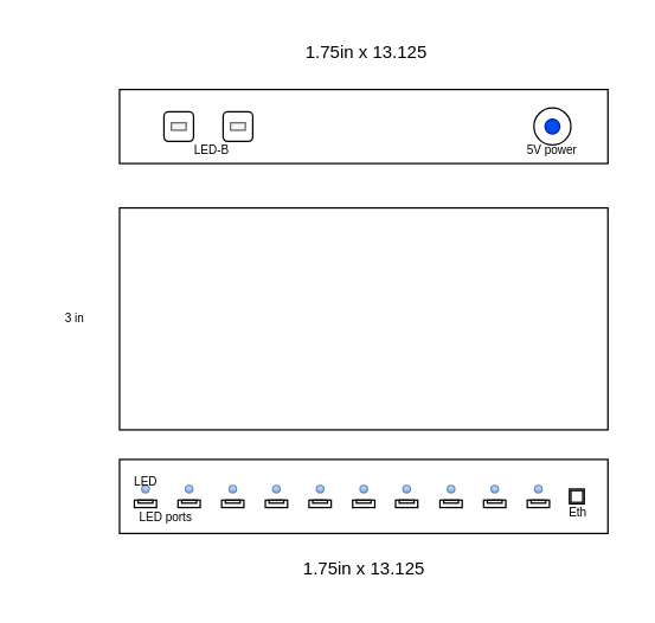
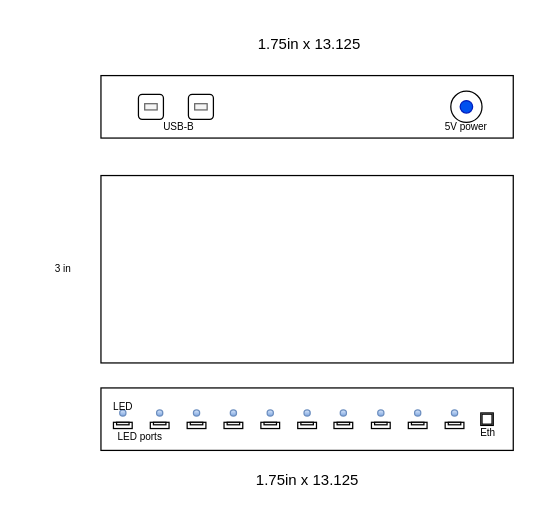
  <mxCell id="0" />
  <mxCell id="1" parent="0" />
  <mxCell id="2" value="" style="rounded=0;whiteSpace=wrap;html=1;" vertex="1" parent="1"><mxGeometry x="80" y="60" width="330" height="50" as="geometry" /></mxCell>
  <mxCell id="3" value="1.75in x 13.125" style="text;html=1;strokeColor=none;fillColor=none;align=center;verticalAlign=middle;whiteSpace=wrap;rounded=0;" vertex="1" parent="1"><mxGeometry x="177" y="20" width="140" height="30" as="geometry" /></mxCell>
  <mxCell id="4" value="" style="rounded=0;whiteSpace=wrap;html=1;" vertex="1" parent="1"><mxGeometry x="80" y="310" width="330" height="50" as="geometry" /></mxCell>
  <mxCell id="5" value="1.75in x 13.125" style="text;html=1;strokeColor=none;fillColor=none;align=center;verticalAlign=middle;whiteSpace=wrap;rounded=0;" vertex="1" parent="1"><mxGeometry x="177.5" y="369" width="135" height="30" as="geometry" /></mxCell>
  <mxCell id="6" value="" style="rounded=0;whiteSpace=wrap;html=1;" vertex="1" parent="1"><mxGeometry x="80" y="140" width="330" height="150" as="geometry" /></mxCell>
  <mxCell id="7" value="" style="rounded=1;whiteSpace=wrap;html=1;" vertex="1" parent="1"><mxGeometry x="110" y="75" width="20" height="20" as="geometry" /></mxCell>
  <mxCell id="8" value="" style="rounded=0;whiteSpace=wrap;html=1;fillColor=#f5f5f5;fontColor=#333333;strokeColor=#666666;" vertex="1" parent="1"><mxGeometry x="115" y="82.5" width="10" height="5" as="geometry" /></mxCell>
  <mxCell id="9" value="" style="rounded=1;whiteSpace=wrap;html=1;" vertex="1" parent="1"><mxGeometry x="150" y="75" width="20" height="20" as="geometry" /></mxCell>
  <mxCell id="10" value="" style="rounded=0;whiteSpace=wrap;html=1;fillColor=#f5f5f5;fontColor=#333333;strokeColor=#666666;" vertex="1" parent="1"><mxGeometry x="155" y="82.5" width="10" height="5" as="geometry" /></mxCell>
  <mxCell id="11" value="" style="ellipse;whiteSpace=wrap;html=1;aspect=fixed;" vertex="1" parent="1"><mxGeometry x="360" y="72.5" width="25" height="25" as="geometry" /></mxCell>
  <mxCell id="12" value="" style="ellipse;whiteSpace=wrap;html=1;aspect=fixed;fillColor=#0050ef;fontColor=#ffffff;strokeColor=#001DBC;" vertex="1" parent="1"><mxGeometry x="367.5" y="80" width="10" height="10" as="geometry" /></mxCell>
- <mxCell id="13" value="&lt;font style=&quot;font-size: 8px;&quot;&gt;LED-B&lt;/font&gt;" style="text;html=1;strokeColor=none;fillColor=none;align=center;verticalAlign=middle;whiteSpace=wrap;rounded=0;" vertex="1" parent="1"><mxGeometry x="120" y="90" width="45" height="20" as="geometry" /></mxCell>
+ <mxCell id="13" value="&lt;font style=&quot;font-size: 8px;&quot;&gt;USB-B&lt;/font&gt;" style="text;html=1;strokeColor=none;fillColor=none;align=center;verticalAlign=middle;whiteSpace=wrap;rounded=0;" vertex="1" parent="1"><mxGeometry x="120" y="90" width="45" height="20" as="geometry" /></mxCell>
  <mxCell id="14" value="&lt;font style=&quot;font-size: 8px;&quot;&gt;5V power&lt;/font&gt;" style="text;html=1;strokeColor=none;fillColor=none;align=center;verticalAlign=middle;whiteSpace=wrap;rounded=0;" vertex="1" parent="1"><mxGeometry x="350" y="90" width="45" height="20" as="geometry" /></mxCell>
  <mxCell id="15" value="LED ports" style="text;html=1;strokeColor=none;fillColor=none;align=center;verticalAlign=middle;whiteSpace=wrap;rounded=0;strokeWidth=1;fontSize=8;" vertex="1" parent="1"><mxGeometry x="90" y="339" width="43" height="19" as="geometry" /></mxCell>
  <mxCell id="16" value="" style="rounded=0;whiteSpace=wrap;html=1;strokeWidth=1;fontSize=8;fillColor=#f0f0f0;gradientColor=none;" vertex="1" parent="1"><mxGeometry x="384" y="330" width="10" height="10" as="geometry" /></mxCell>
  <mxCell id="17" value="" style="rounded=0;whiteSpace=wrap;html=1;strokeWidth=1;fontSize=8;" vertex="1" parent="1"><mxGeometry x="385" y="331" width="8" height="8" as="geometry" /></mxCell>
  <mxCell id="18" value="" style="group" vertex="1" connectable="0" parent="1"><mxGeometry x="90" y="327.5" width="280.5" height="15" as="geometry" /></mxCell>
  <mxCell id="19" value="" style="rounded=0;whiteSpace=wrap;html=1;fontSize=8;strokeWidth=1;container=0;" vertex="1" parent="18"><mxGeometry y="10" width="15" height="5" as="geometry" /></mxCell>
  <mxCell id="20" value="" style="rounded=0;whiteSpace=wrap;html=1;strokeWidth=1;fontSize=8;fillColor=#f0f0f0;gradientColor=none;container=0;" vertex="1" parent="18"><mxGeometry x="2.5" y="10" width="10" height="2" as="geometry" /></mxCell>
  <mxCell id="21" value="" style="ellipse;whiteSpace=wrap;html=1;aspect=fixed;strokeWidth=1;fontSize=8;fillColor=#dae8fc;gradientColor=#7ea6e0;strokeColor=#6c8ebf;container=0;" vertex="1" parent="18"><mxGeometry x="5" width="5" height="5" as="geometry" /></mxCell>
  <mxCell id="22" value="" style="rounded=0;whiteSpace=wrap;html=1;fontSize=8;strokeWidth=1;container=0;" vertex="1" parent="18"><mxGeometry x="29.5" y="10" width="15" height="5" as="geometry" /></mxCell>
  <mxCell id="23" value="" style="rounded=0;whiteSpace=wrap;html=1;strokeWidth=1;fontSize=8;fillColor=#f0f0f0;gradientColor=none;container=0;" vertex="1" parent="18"><mxGeometry x="32" y="10" width="10" height="2" as="geometry" /></mxCell>
  <mxCell id="24" value="" style="ellipse;whiteSpace=wrap;html=1;aspect=fixed;strokeWidth=1;fontSize=8;fillColor=#dae8fc;gradientColor=#7ea6e0;strokeColor=#6c8ebf;container=0;" vertex="1" parent="18"><mxGeometry x="34.5" width="5" height="5" as="geometry" /></mxCell>
  <mxCell id="25" value="" style="rounded=0;whiteSpace=wrap;html=1;fontSize=8;strokeWidth=1;container=0;" vertex="1" parent="18"><mxGeometry x="59" y="10" width="15" height="5" as="geometry" /></mxCell>
  <mxCell id="26" value="" style="rounded=0;whiteSpace=wrap;html=1;strokeWidth=1;fontSize=8;fillColor=#f0f0f0;gradientColor=none;container=0;" vertex="1" parent="18"><mxGeometry x="61.5" y="10" width="10" height="2" as="geometry" /></mxCell>
  <mxCell id="27" value="" style="ellipse;whiteSpace=wrap;html=1;aspect=fixed;strokeWidth=1;fontSize=8;fillColor=#dae8fc;gradientColor=#7ea6e0;strokeColor=#6c8ebf;container=0;" vertex="1" parent="18"><mxGeometry x="64" width="5" height="5" as="geometry" /></mxCell>
  <mxCell id="28" value="" style="rounded=0;whiteSpace=wrap;html=1;fontSize=8;strokeWidth=1;container=0;" vertex="1" parent="18"><mxGeometry x="88.5" y="10" width="15" height="5" as="geometry" /></mxCell>
  <mxCell id="29" value="" style="rounded=0;whiteSpace=wrap;html=1;strokeWidth=1;fontSize=8;fillColor=#f0f0f0;gradientColor=none;container=0;" vertex="1" parent="18"><mxGeometry x="91" y="10" width="10" height="2" as="geometry" /></mxCell>
  <mxCell id="30" value="" style="ellipse;whiteSpace=wrap;html=1;aspect=fixed;strokeWidth=1;fontSize=8;fillColor=#dae8fc;gradientColor=#7ea6e0;strokeColor=#6c8ebf;container=0;" vertex="1" parent="18"><mxGeometry x="93.5" width="5" height="5" as="geometry" /></mxCell>
  <mxCell id="31" value="" style="rounded=0;whiteSpace=wrap;html=1;fontSize=8;strokeWidth=1;container=0;" vertex="1" parent="18"><mxGeometry x="118" y="10" width="15" height="5" as="geometry" /></mxCell>
  <mxCell id="32" value="" style="rounded=0;whiteSpace=wrap;html=1;strokeWidth=1;fontSize=8;fillColor=#f0f0f0;gradientColor=none;container=0;" vertex="1" parent="18"><mxGeometry x="120.5" y="10" width="10" height="2" as="geometry" /></mxCell>
  <mxCell id="33" value="" style="ellipse;whiteSpace=wrap;html=1;aspect=fixed;strokeWidth=1;fontSize=8;fillColor=#dae8fc;gradientColor=#7ea6e0;strokeColor=#6c8ebf;container=0;" vertex="1" parent="18"><mxGeometry x="123" width="5" height="5" as="geometry" /></mxCell>
  <mxCell id="34" value="" style="rounded=0;whiteSpace=wrap;html=1;fontSize=8;strokeWidth=1;container=0;" vertex="1" parent="18"><mxGeometry x="147.5" y="10" width="15" height="5" as="geometry" /></mxCell>
  <mxCell id="35" value="" style="rounded=0;whiteSpace=wrap;html=1;strokeWidth=1;fontSize=8;fillColor=#f0f0f0;gradientColor=none;container=0;" vertex="1" parent="18"><mxGeometry x="150" y="10" width="10" height="2" as="geometry" /></mxCell>
  <mxCell id="36" value="" style="ellipse;whiteSpace=wrap;html=1;aspect=fixed;strokeWidth=1;fontSize=8;fillColor=#dae8fc;gradientColor=#7ea6e0;strokeColor=#6c8ebf;container=0;" vertex="1" parent="18"><mxGeometry x="152.5" width="5" height="5" as="geometry" /></mxCell>
  <mxCell id="37" value="" style="rounded=0;whiteSpace=wrap;html=1;fontSize=8;strokeWidth=1;container=0;" vertex="1" parent="18"><mxGeometry x="176.5" y="10" width="15" height="5" as="geometry" /></mxCell>
  <mxCell id="38" value="" style="rounded=0;whiteSpace=wrap;html=1;strokeWidth=1;fontSize=8;fillColor=#f0f0f0;gradientColor=none;container=0;" vertex="1" parent="18"><mxGeometry x="179" y="10" width="10" height="2" as="geometry" /></mxCell>
  <mxCell id="39" value="" style="ellipse;whiteSpace=wrap;html=1;aspect=fixed;strokeWidth=1;fontSize=8;fillColor=#dae8fc;gradientColor=#7ea6e0;strokeColor=#6c8ebf;container=0;" vertex="1" parent="18"><mxGeometry x="181.5" width="5" height="5" as="geometry" /></mxCell>
  <mxCell id="40" value="" style="rounded=0;whiteSpace=wrap;html=1;fontSize=8;strokeWidth=1;container=0;" vertex="1" parent="18"><mxGeometry x="206.5" y="10" width="15" height="5" as="geometry" /></mxCell>
  <mxCell id="41" value="" style="rounded=0;whiteSpace=wrap;html=1;strokeWidth=1;fontSize=8;fillColor=#f0f0f0;gradientColor=none;container=0;" vertex="1" parent="18"><mxGeometry x="209" y="10" width="10" height="2" as="geometry" /></mxCell>
  <mxCell id="42" value="" style="ellipse;whiteSpace=wrap;html=1;aspect=fixed;strokeWidth=1;fontSize=8;fillColor=#dae8fc;gradientColor=#7ea6e0;strokeColor=#6c8ebf;container=0;" vertex="1" parent="18"><mxGeometry x="211.5" width="5" height="5" as="geometry" /></mxCell>
  <mxCell id="43" value="" style="rounded=0;whiteSpace=wrap;html=1;fontSize=8;strokeWidth=1;container=0;" vertex="1" parent="18"><mxGeometry x="236" y="10" width="15" height="5" as="geometry" /></mxCell>
  <mxCell id="44" value="" style="rounded=0;whiteSpace=wrap;html=1;strokeWidth=1;fontSize=8;fillColor=#f0f0f0;gradientColor=none;container=0;" vertex="1" parent="18"><mxGeometry x="238.5" y="10" width="10" height="2" as="geometry" /></mxCell>
  <mxCell id="45" value="" style="ellipse;whiteSpace=wrap;html=1;aspect=fixed;strokeWidth=1;fontSize=8;fillColor=#dae8fc;gradientColor=#7ea6e0;strokeColor=#6c8ebf;container=0;" vertex="1" parent="18"><mxGeometry x="241" width="5" height="5" as="geometry" /></mxCell>
  <mxCell id="46" value="" style="rounded=0;whiteSpace=wrap;html=1;fontSize=8;strokeWidth=1;container=0;" vertex="1" parent="18"><mxGeometry x="265.5" y="10" width="15" height="5" as="geometry" /></mxCell>
  <mxCell id="47" value="" style="rounded=0;whiteSpace=wrap;html=1;strokeWidth=1;fontSize=8;fillColor=#f0f0f0;gradientColor=none;container=0;" vertex="1" parent="18"><mxGeometry x="268" y="10" width="10" height="2" as="geometry" /></mxCell>
  <mxCell id="48" value="" style="ellipse;whiteSpace=wrap;html=1;aspect=fixed;strokeWidth=1;fontSize=8;fillColor=#dae8fc;gradientColor=#7ea6e0;strokeColor=#6c8ebf;container=0;" vertex="1" parent="18"><mxGeometry x="270.5" width="5" height="5" as="geometry" /></mxCell>
  <mxCell id="49" value="LED" style="text;html=1;strokeColor=none;fillColor=none;align=center;verticalAlign=middle;whiteSpace=wrap;rounded=0;strokeWidth=1;fontSize=8;" vertex="1" parent="18"><mxGeometry x="-7.5" y="-11" width="30" height="16" as="geometry" /></mxCell>
  <mxCell id="50" value="Eth" style="text;html=1;strokeColor=none;fillColor=none;align=center;verticalAlign=middle;whiteSpace=wrap;rounded=0;strokeWidth=1;fontSize=8;" vertex="1" parent="1"><mxGeometry x="360" y="331" width="60" height="30" as="geometry" /></mxCell>
  <mxCell id="51" value="3 in" style="text;html=1;strokeColor=none;fillColor=none;align=center;verticalAlign=middle;whiteSpace=wrap;rounded=0;strokeWidth=1;fontSize=8;" vertex="1" parent="1"><mxGeometry x="20" y="200" width="60" height="30" as="geometry" /></mxCell>
